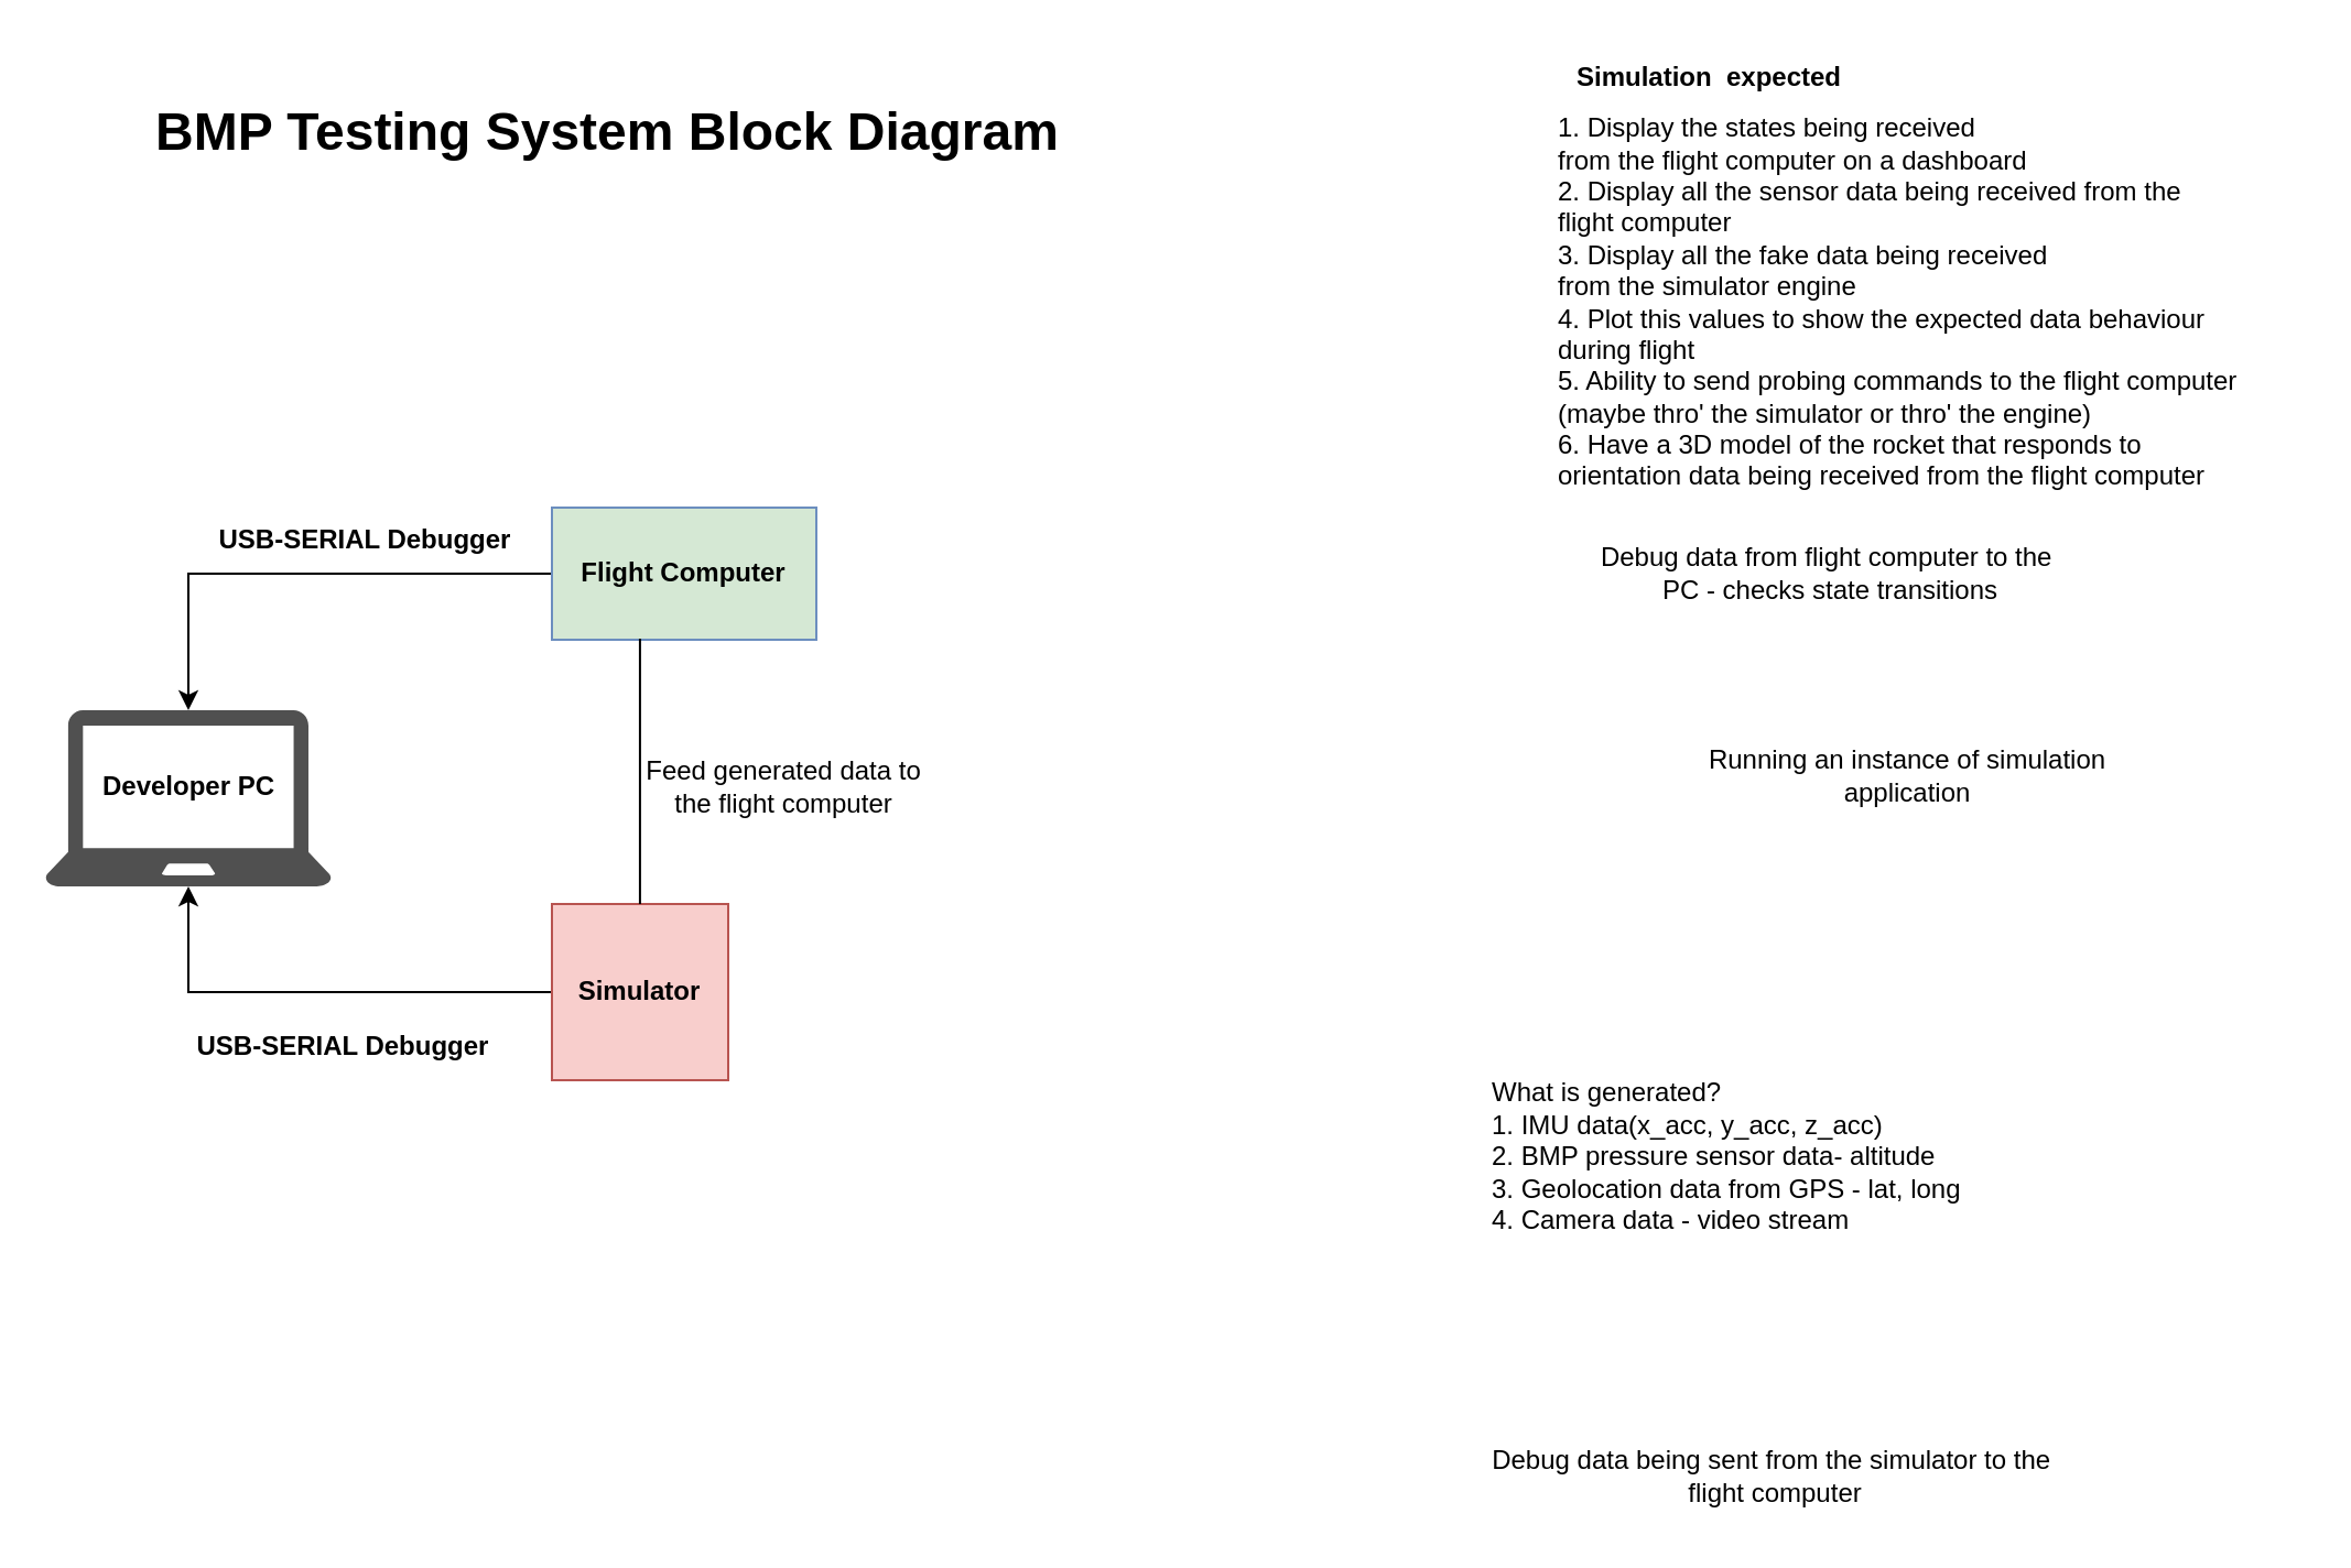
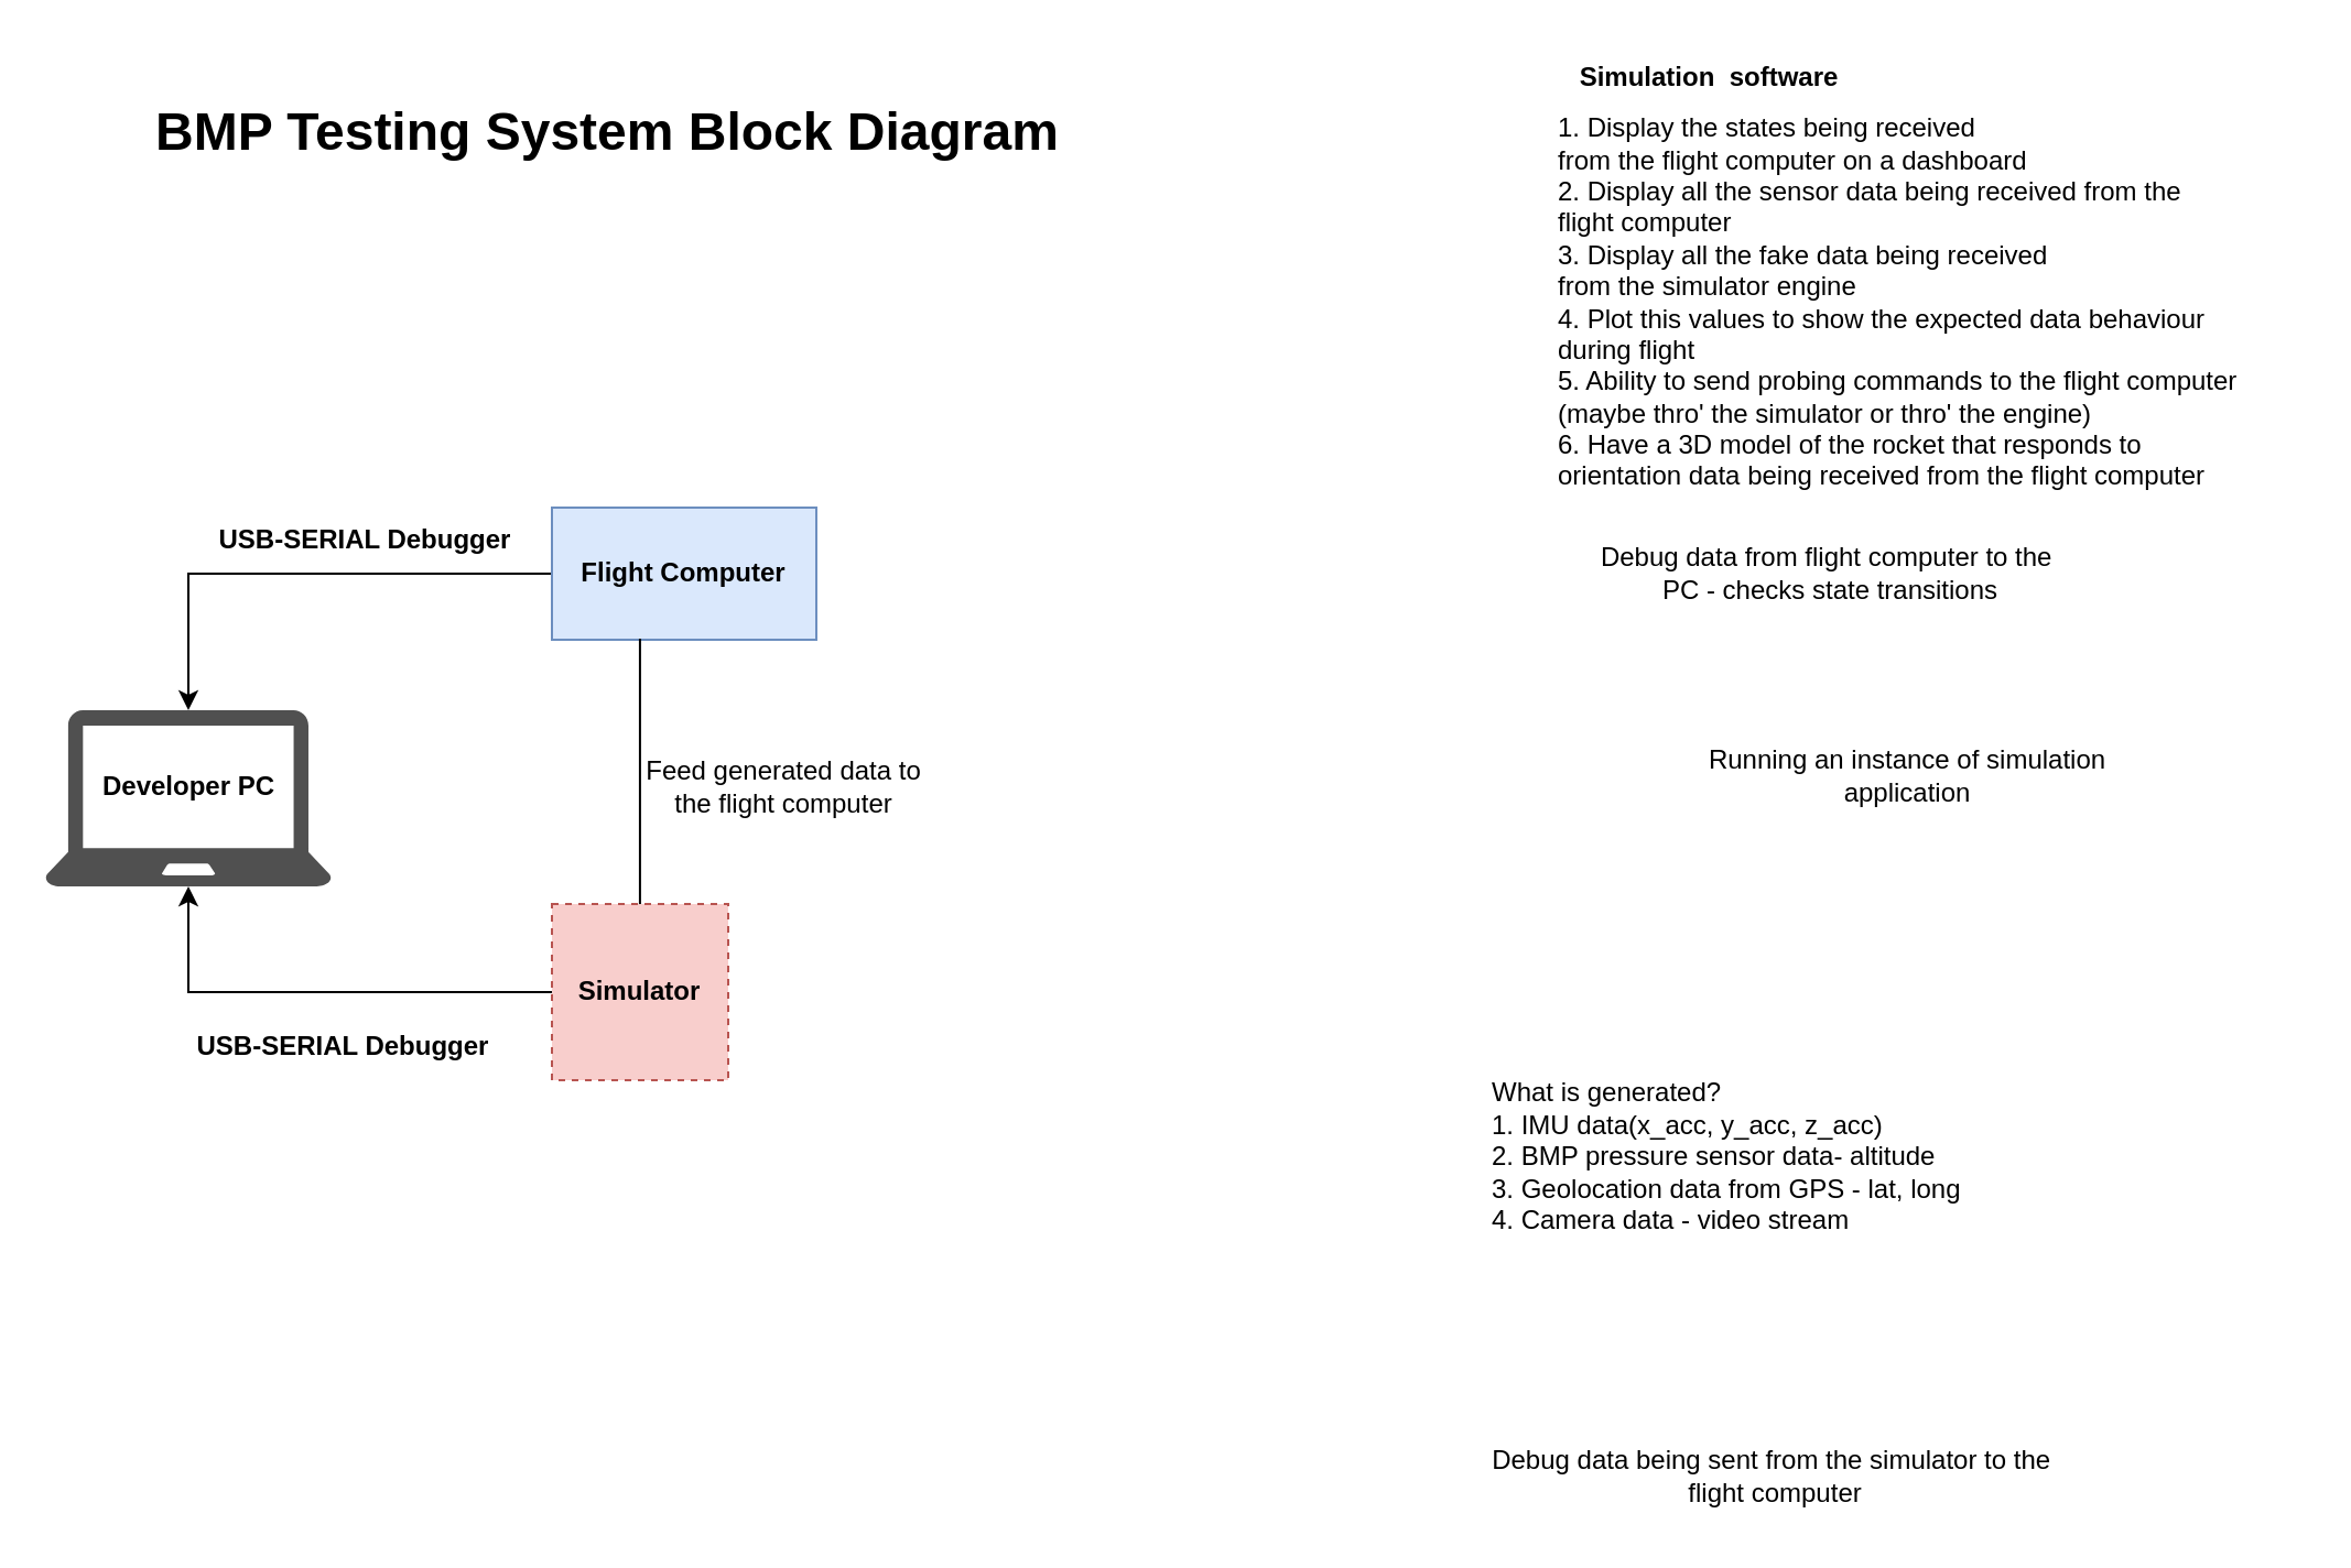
  <mxCell id="0" />
  <mxCell id="1" parent="0" />
  <mxCell id="2" value="" style="sketch=0;pointerEvents=1;shadow=0;dashed=0;html=1;strokeColor=none;fillColor=#505050;labelPosition=center;verticalLabelPosition=bottom;verticalAlign=top;outlineConnect=0;align=center;shape=mxgraph.office.devices.laptop;" parent="1" vertex="1"><mxGeometry x="20" y="322" width="130" height="80" as="geometry" /></mxCell>
  <mxCell id="3" value="&lt;b&gt;Developer PC&lt;/b&gt;" style="text;html=1;align=center;verticalAlign=middle;resizable=0;points=[];autosize=1;strokeColor=none;fillColor=none;" parent="1" vertex="1"><mxGeometry x="35" y="342" width="100" height="30" as="geometry" /></mxCell>
  <mxCell id="4" style="edgeStyle=orthogonalEdgeStyle;rounded=0;orthogonalLoop=1;jettySize=auto;html=1;" parent="1" source="5" target="2" edge="1"><mxGeometry relative="1" as="geometry" /></mxCell>
- <mxCell id="5" value="&lt;b&gt;Simulator&lt;/b&gt;" style="whiteSpace=wrap;html=1;aspect=fixed;fillColor=#f8cecc;strokeColor=#b85450;" parent="1" vertex="1"><mxGeometry x="250" y="410" width="80" height="80" as="geometry" /></mxCell>
+ <mxCell id="5" value="&lt;b&gt;Simulator&lt;/b&gt;" style="whiteSpace=wrap;html=1;aspect=fixed;fillColor=#f8cecc;strokeColor=#b85450;dashed=1;" parent="1" vertex="1"><mxGeometry x="250" y="410" width="80" height="80" as="geometry" /></mxCell>
  <mxCell id="6" style="edgeStyle=orthogonalEdgeStyle;rounded=0;orthogonalLoop=1;jettySize=auto;html=1;" parent="1" source="7" target="2" edge="1"><mxGeometry relative="1" as="geometry" /></mxCell>
- <mxCell id="7" value="&lt;b&gt;Flight Computer&lt;/b&gt;" style="whiteSpace=wrap;html=1;fillColor=#d5e8d4;strokeColor=#6c8ebf;" parent="1" vertex="1"><mxGeometry x="250" y="230" width="120" height="60" as="geometry" /></mxCell>
+ <mxCell id="7" value="&lt;b&gt;Flight Computer&lt;/b&gt;" style="whiteSpace=wrap;html=1;fillColor=#dae8fc;strokeColor=#6c8ebf;" parent="1" vertex="1"><mxGeometry x="250" y="230" width="120" height="60" as="geometry" /></mxCell>
  <mxCell id="8" style="edgeStyle=orthogonalEdgeStyle;rounded=0;orthogonalLoop=1;jettySize=auto;html=1;entryX=0.333;entryY=0.992;entryDx=0;entryDy=0;entryPerimeter=0;endArrow=none;" parent="1" source="5" target="7" edge="1"><mxGeometry relative="1" as="geometry" /></mxCell>
  <mxCell id="9" value="Feed generated data to&lt;br&gt;the flight computer" style="text;html=1;align=center;verticalAlign=middle;resizable=0;points=[];autosize=1;strokeColor=none;fillColor=none;" parent="1" vertex="1"><mxGeometry x="280" y="337" width="150" height="40" as="geometry" /></mxCell>
  <mxCell id="10" value="&lt;b&gt;USB-SERIAL Debugger&lt;/b&gt;" style="text;html=1;align=center;verticalAlign=middle;resizable=0;points=[];autosize=1;strokeColor=none;fillColor=none;" parent="1" vertex="1"><mxGeometry x="75" y="460" width="160" height="30" as="geometry" /></mxCell>
  <mxCell id="11" value="&lt;b&gt;USB-SERIAL Debugger&lt;/b&gt;" style="text;html=1;align=center;verticalAlign=middle;resizable=0;points=[];autosize=1;strokeColor=none;fillColor=none;" parent="1" vertex="1"><mxGeometry x="85" y="230" width="160" height="30" as="geometry" /></mxCell>
  <mxCell id="12" value="Debug data being sent from the simulator to the&amp;nbsp;&lt;br&gt;flight computer" style="text;html=1;align=center;verticalAlign=middle;resizable=0;points=[];autosize=1;strokeColor=none;fillColor=none;" parent="1" vertex="1"><mxGeometry x="665" y="650" width="280" height="40" as="geometry" /></mxCell>
  <mxCell id="13" value="Debug data from flight computer to the&amp;nbsp;&lt;br&gt;PC - checks state transitions" style="text;html=1;align=center;verticalAlign=middle;resizable=0;points=[];autosize=1;strokeColor=none;fillColor=none;" parent="1" vertex="1"><mxGeometry x="715" y="240" width="230" height="40" as="geometry" /></mxCell>
  <mxCell id="14" value="Running an instance of simulation&lt;br&gt;application" style="text;html=1;align=center;verticalAlign=middle;resizable=0;points=[];autosize=1;strokeColor=none;fillColor=none;" parent="1" vertex="1"><mxGeometry x="765" y="332" width="200" height="40" as="geometry" /></mxCell>
  <mxCell id="15" value="What is generated?&lt;br&gt;1. IMU data(x_acc, y_acc, z_acc)&lt;br&gt;2. BMP pressure sensor data- altitude&amp;nbsp;&lt;br&gt;3. Geolocation data from GPS - lat, long&lt;br&gt;4. Camera data - video stream&lt;br&gt;&lt;div&gt;&lt;br&gt;&lt;/div&gt;" style="text;html=1;align=left;verticalAlign=middle;resizable=0;points=[];autosize=1;strokeColor=none;fillColor=none;" parent="1" vertex="1"><mxGeometry x="675" y="482" width="240" height="100" as="geometry" /></mxCell>
  <mxCell id="16" value="" style="group" parent="1" vertex="1" connectable="0"><mxGeometry x="705" y="20" width="340" height="212" as="geometry" /></mxCell>
- <mxCell id="17" value="&lt;b&gt;Simulation&amp;nbsp; expected&lt;br&gt;&lt;/b&gt;" style="text;html=1;align=center;verticalAlign=middle;resizable=0;points=[];autosize=1;strokeColor=none;fillColor=none;" parent="16" vertex="1"><mxGeometry width="140" height="30" as="geometry" /></mxCell>
+ <mxCell id="17" value="&lt;b&gt;Simulation&amp;nbsp; software&lt;br&gt;&lt;/b&gt;" style="text;html=1;align=center;verticalAlign=middle;resizable=0;points=[];autosize=1;strokeColor=none;fillColor=none;" parent="16" vertex="1"><mxGeometry width="140" height="30" as="geometry" /></mxCell>
  <mxCell id="18" value="1. Display the states being received&lt;br&gt;from the flight computer on a dashboard&lt;br&gt;2. Display all the sensor data being received from the&amp;nbsp;&lt;br&gt;flight computer&amp;nbsp;&lt;br&gt;3. Display all the fake data being received&amp;nbsp;&lt;br&gt;from the simulator engine&lt;br&gt;4. Plot this values to show the expected data behaviour&lt;br&gt;during flight&lt;br&gt;5. Ability to send probing commands to the flight computer&amp;nbsp;&lt;br&gt;(maybe thro' the simulator or thro' the engine)&lt;div&gt;6. Have a 3D model of the rocket that responds to&amp;nbsp;&lt;/div&gt;&lt;div&gt;orientation data being received from the flight computer&lt;/div&gt;" style="text;html=1;align=left;verticalAlign=middle;resizable=0;points=[];autosize=1;strokeColor=none;fillColor=none;" parent="16" vertex="1"><mxGeometry y="22" width="340" height="190" as="geometry" /></mxCell>
  <mxCell id="19" value="BMP Testing System Block Diagram" style="text;strokeColor=none;fillColor=none;html=1;fontSize=24;fontStyle=1;verticalAlign=middle;align=center;" parent="1" vertex="1"><mxGeometry x="225" y="40" width="100" height="40" as="geometry" /></mxCell>
